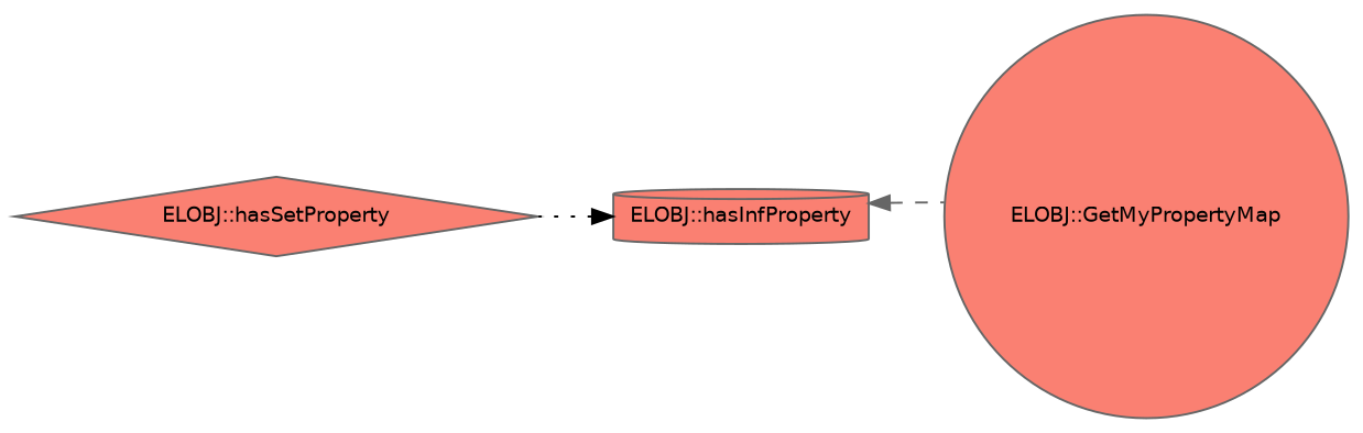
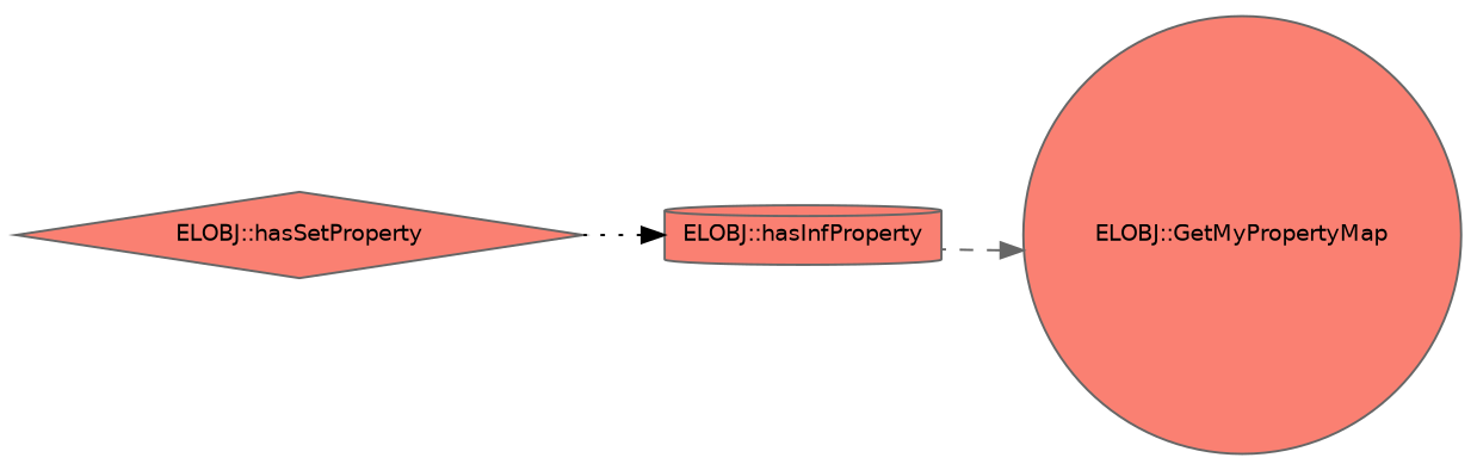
  digraph {
    rankdir=RL
    node [color=grey40 fillcolor=salmon fontname=Helvetica fontsize=10 style=filled]
    edge [dir=back fontname=Helvetica fontsize=10 labelfontname=Helvetica labelfontsize=10]
    n1 [color=gray40 fontcolor=black height=0.2 label="ELOBJ::GetMyPropertyMap" shape=circle width=0.4]
    n2 [height=0.2 label="ELOBJ::hasInfProperty" shape=cylinder width=0.4]
    n3 [height=0.2 label="ELOBJ::hasSetProperty" shape=diamond width=0.4]
-   n2 -> n1 [color=gray40 style=dashed]
+   n1 -> n2 [color=gray40 style=dashed]
    n2 -> n3 [color=black style=dotted]
  }
